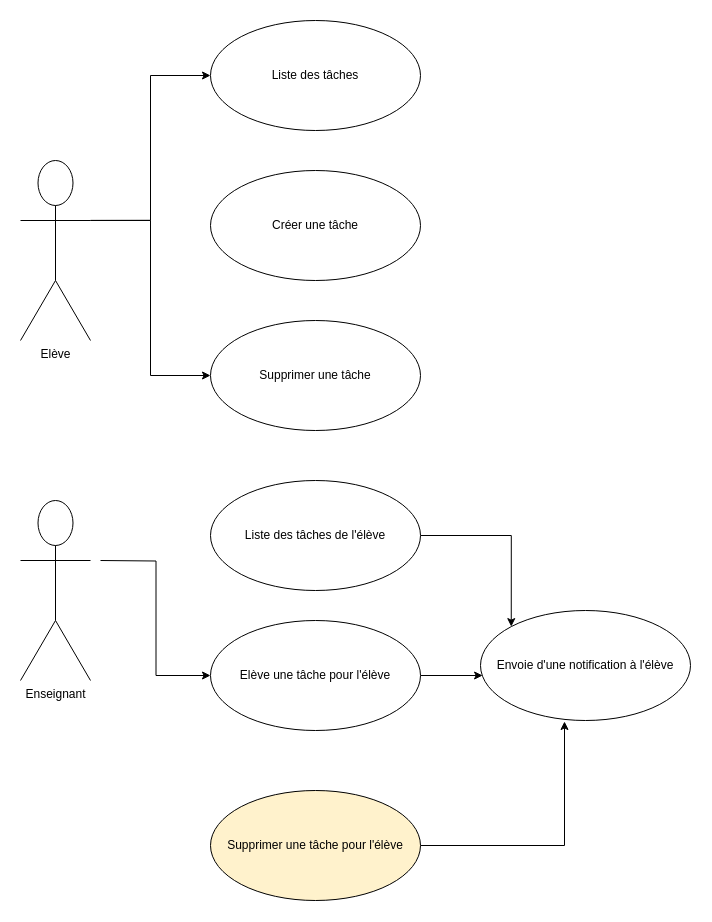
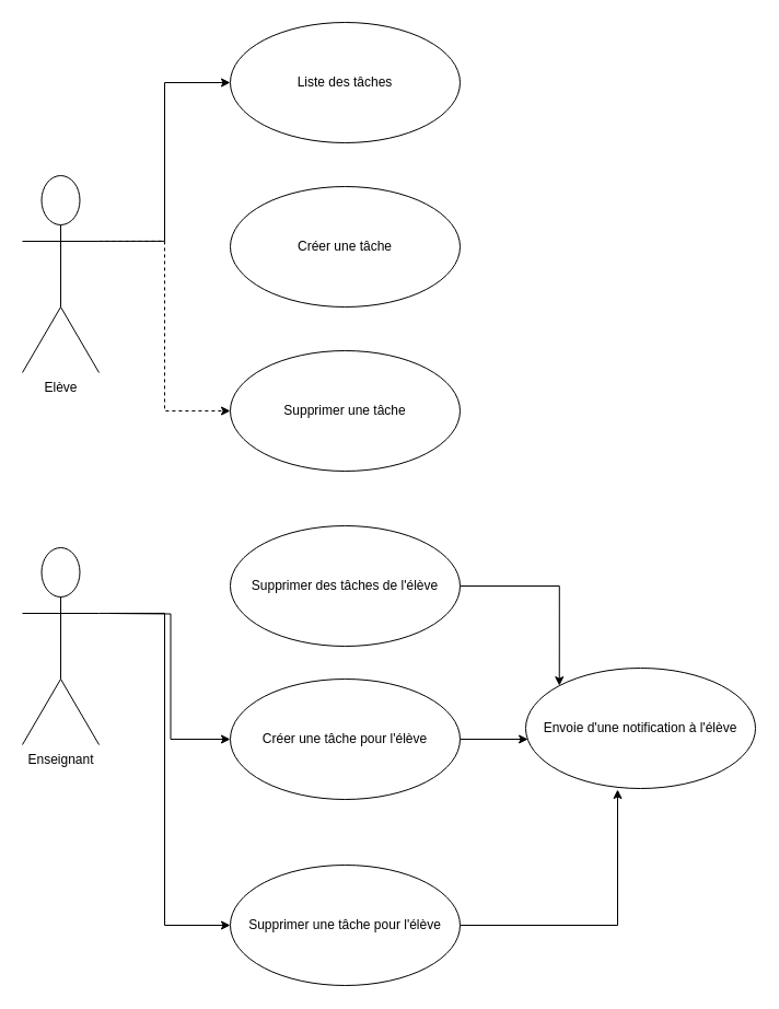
  <mxCell id="0" />
  <mxCell id="1" parent="0" />
  <mxCell id="2" style="edgeStyle=orthogonalEdgeStyle;rounded=0;orthogonalLoop=1;jettySize=auto;html=1;entryX=0;entryY=0.5;entryDx=0;entryDy=0;exitX=1;exitY=0.333;exitDx=0;exitDy=0;exitPerimeter=0;" edge="1" parent="1" source="4" target="10"><mxGeometry relative="1" as="geometry" /></mxCell>
- <mxCell id="3" style="edgeStyle=orthogonalEdgeStyle;rounded=0;orthogonalLoop=1;jettySize=auto;html=1;entryX=0;entryY=0.5;entryDx=0;entryDy=0;exitX=1;exitY=0.333;exitDx=0;exitDy=0;exitPerimeter=0;" edge="1" parent="1" source="4" target="9"><mxGeometry relative="1" as="geometry" /></mxCell>
+ <mxCell id="3" style="edgeStyle=orthogonalEdgeStyle;rounded=0;orthogonalLoop=1;jettySize=auto;html=1;entryX=0;entryY=0.5;entryDx=0;entryDy=0;exitX=1;exitY=0.333;exitDx=0;exitDy=0;exitPerimeter=0;dashed=1;" edge="1" parent="1" source="4" target="9"><mxGeometry relative="1" as="geometry" /></mxCell>
  <mxCell id="4" value="Elève" style="shape=umlActor;verticalLabelPosition=bottom;verticalAlign=top;html=1;outlineConnect=0;" vertex="1" parent="1"><mxGeometry x="20" y="160" width="70" height="180" as="geometry" /></mxCell>
  <mxCell id="5" style="edgeStyle=orthogonalEdgeStyle;rounded=0;orthogonalLoop=1;jettySize=auto;html=1;entryX=0;entryY=0.5;entryDx=0;entryDy=0;" edge="1" parent="1" target="14"><mxGeometry relative="1" as="geometry"><mxPoint x="100" y="560" as="sourcePoint" /></mxGeometry></mxCell>
+ <mxCell id="6" style="edgeStyle=orthogonalEdgeStyle;rounded=0;orthogonalLoop=1;jettySize=auto;html=1;entryX=0;entryY=0.5;entryDx=0;entryDy=0;exitX=1;exitY=0.333;exitDx=0;exitDy=0;exitPerimeter=0;" edge="1" parent="1" source="7" target="16"><mxGeometry relative="1" as="geometry" /></mxCell>
  <mxCell id="7" value="Enseignant" style="shape=umlActor;verticalLabelPosition=bottom;verticalAlign=top;html=1;outlineConnect=0;" vertex="1" parent="1"><mxGeometry x="20" y="500" width="70" height="180" as="geometry" /></mxCell>
  <mxCell id="8" value="Créer une tâche" style="ellipse;whiteSpace=wrap;html=1;" vertex="1" parent="1"><mxGeometry x="210" y="170" width="210" height="110" as="geometry" /></mxCell>
  <mxCell id="9" value="Supprimer une tâche" style="ellipse;whiteSpace=wrap;html=1;" vertex="1" parent="1"><mxGeometry x="210" y="320" width="210" height="110" as="geometry" /></mxCell>
  <mxCell id="10" value="Liste des tâches" style="ellipse;whiteSpace=wrap;html=1;" vertex="1" parent="1"><mxGeometry x="210" y="20" width="210" height="110" as="geometry" /></mxCell>
  <mxCell id="11" style="edgeStyle=orthogonalEdgeStyle;rounded=0;orthogonalLoop=1;jettySize=auto;html=1;entryX=0;entryY=0;entryDx=0;entryDy=0;" edge="1" parent="1" source="12" target="17"><mxGeometry relative="1" as="geometry" /></mxCell>
- <mxCell id="12" value="Liste des tâches de l'élève" style="ellipse;whiteSpace=wrap;html=1;" vertex="1" parent="1"><mxGeometry x="210" y="480" width="210" height="110" as="geometry" /></mxCell>
+ <mxCell id="12" value="Supprimer des tâches de l'élève" style="ellipse;whiteSpace=wrap;html=1;" vertex="1" parent="1"><mxGeometry x="210" y="480" width="210" height="110" as="geometry" /></mxCell>
  <mxCell id="13" style="edgeStyle=orthogonalEdgeStyle;rounded=0;orthogonalLoop=1;jettySize=auto;html=1;entryX=0.01;entryY=0.591;entryDx=0;entryDy=0;entryPerimeter=0;" edge="1" parent="1" source="14" target="17"><mxGeometry relative="1" as="geometry" /></mxCell>
- <mxCell id="14" value="Elève une tâche pour l'élève" style="ellipse;whiteSpace=wrap;html=1;" vertex="1" parent="1"><mxGeometry x="210" y="620" width="210" height="110" as="geometry" /></mxCell>
+ <mxCell id="14" value="Créer une tâche pour l'élève" style="ellipse;whiteSpace=wrap;html=1;" vertex="1" parent="1"><mxGeometry x="210" y="620" width="210" height="110" as="geometry" /></mxCell>
  <mxCell id="15" style="edgeStyle=orthogonalEdgeStyle;rounded=0;orthogonalLoop=1;jettySize=auto;html=1;entryX=0.4;entryY=1.009;entryDx=0;entryDy=0;entryPerimeter=0;" edge="1" parent="1" source="16" target="17"><mxGeometry relative="1" as="geometry" /></mxCell>
- <mxCell id="16" value="Supprimer une tâche pour l'élève" style="ellipse;whiteSpace=wrap;html=1;fillColor=#fff2cc;" vertex="1" parent="1"><mxGeometry x="210" y="790" width="210" height="110" as="geometry" /></mxCell>
+ <mxCell id="16" value="Supprimer une tâche pour l'élève" style="ellipse;whiteSpace=wrap;html=1;" vertex="1" parent="1"><mxGeometry x="210" y="790" width="210" height="110" as="geometry" /></mxCell>
  <mxCell id="17" value="Envoie d'une notification à l'élève" style="ellipse;whiteSpace=wrap;html=1;" vertex="1" parent="1"><mxGeometry x="480" y="610" width="210" height="110" as="geometry" /></mxCell>
